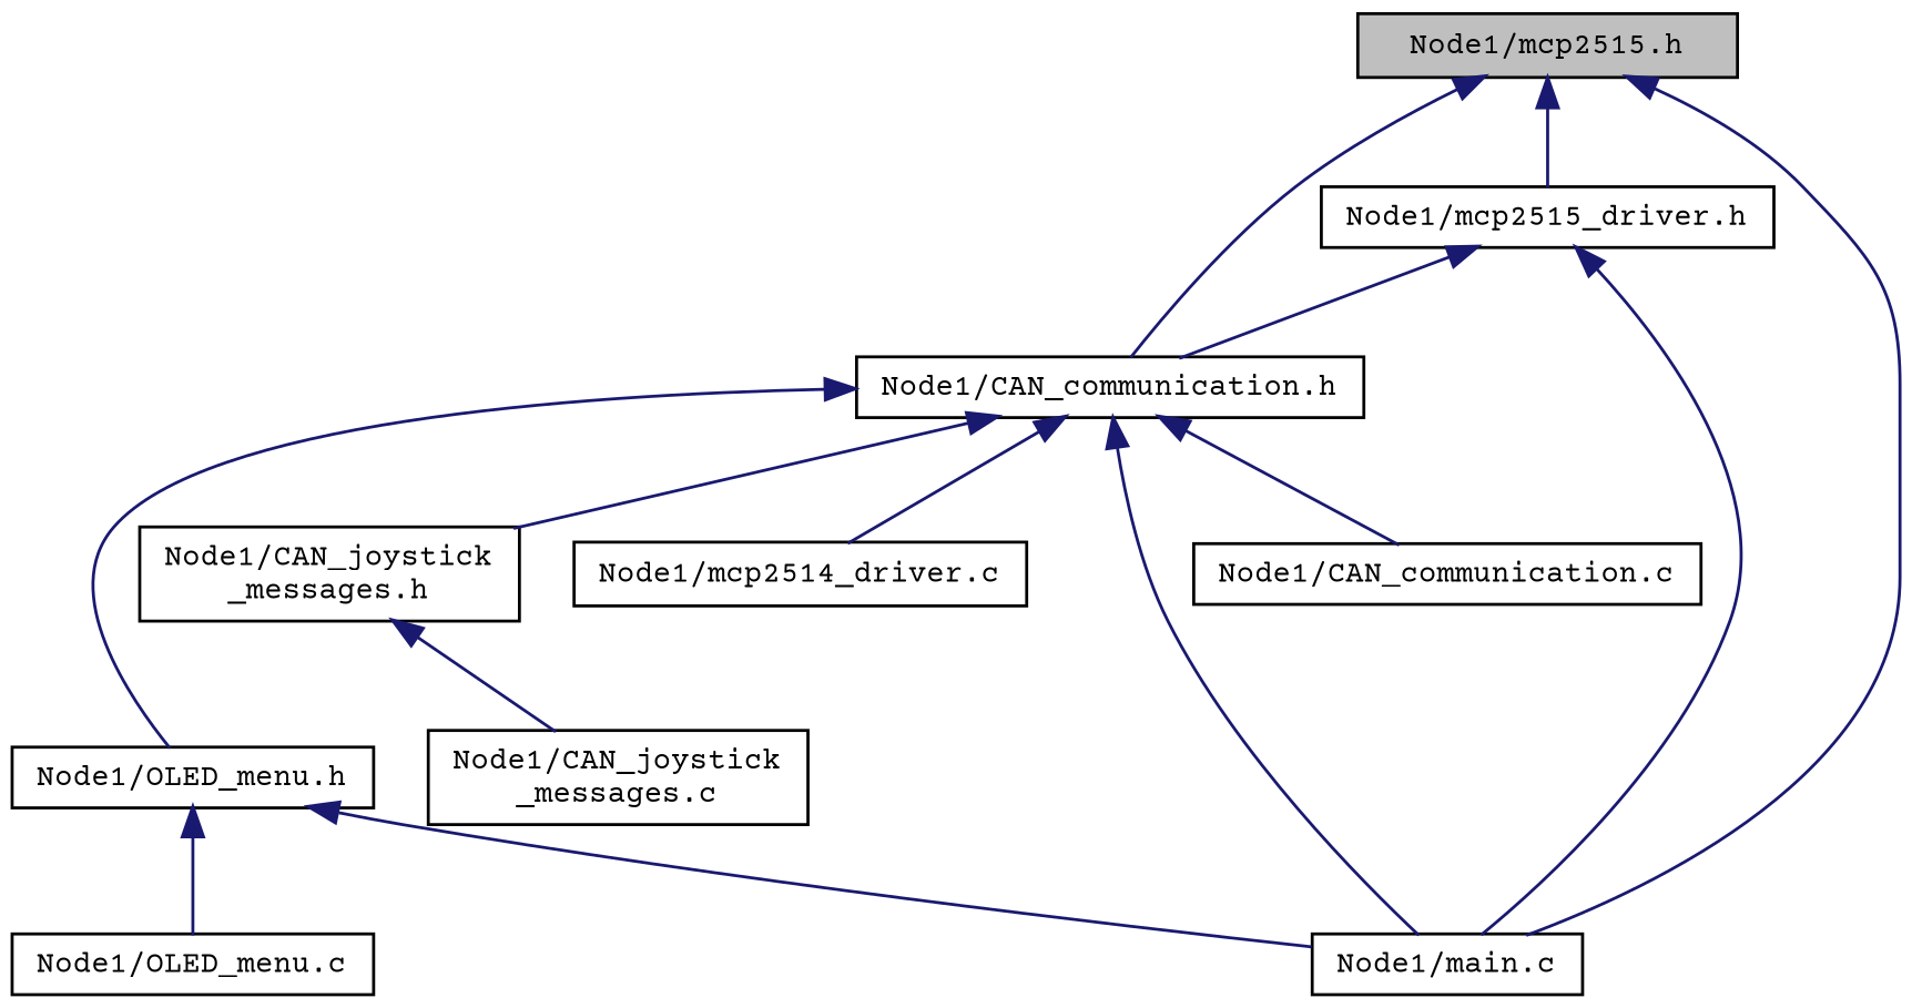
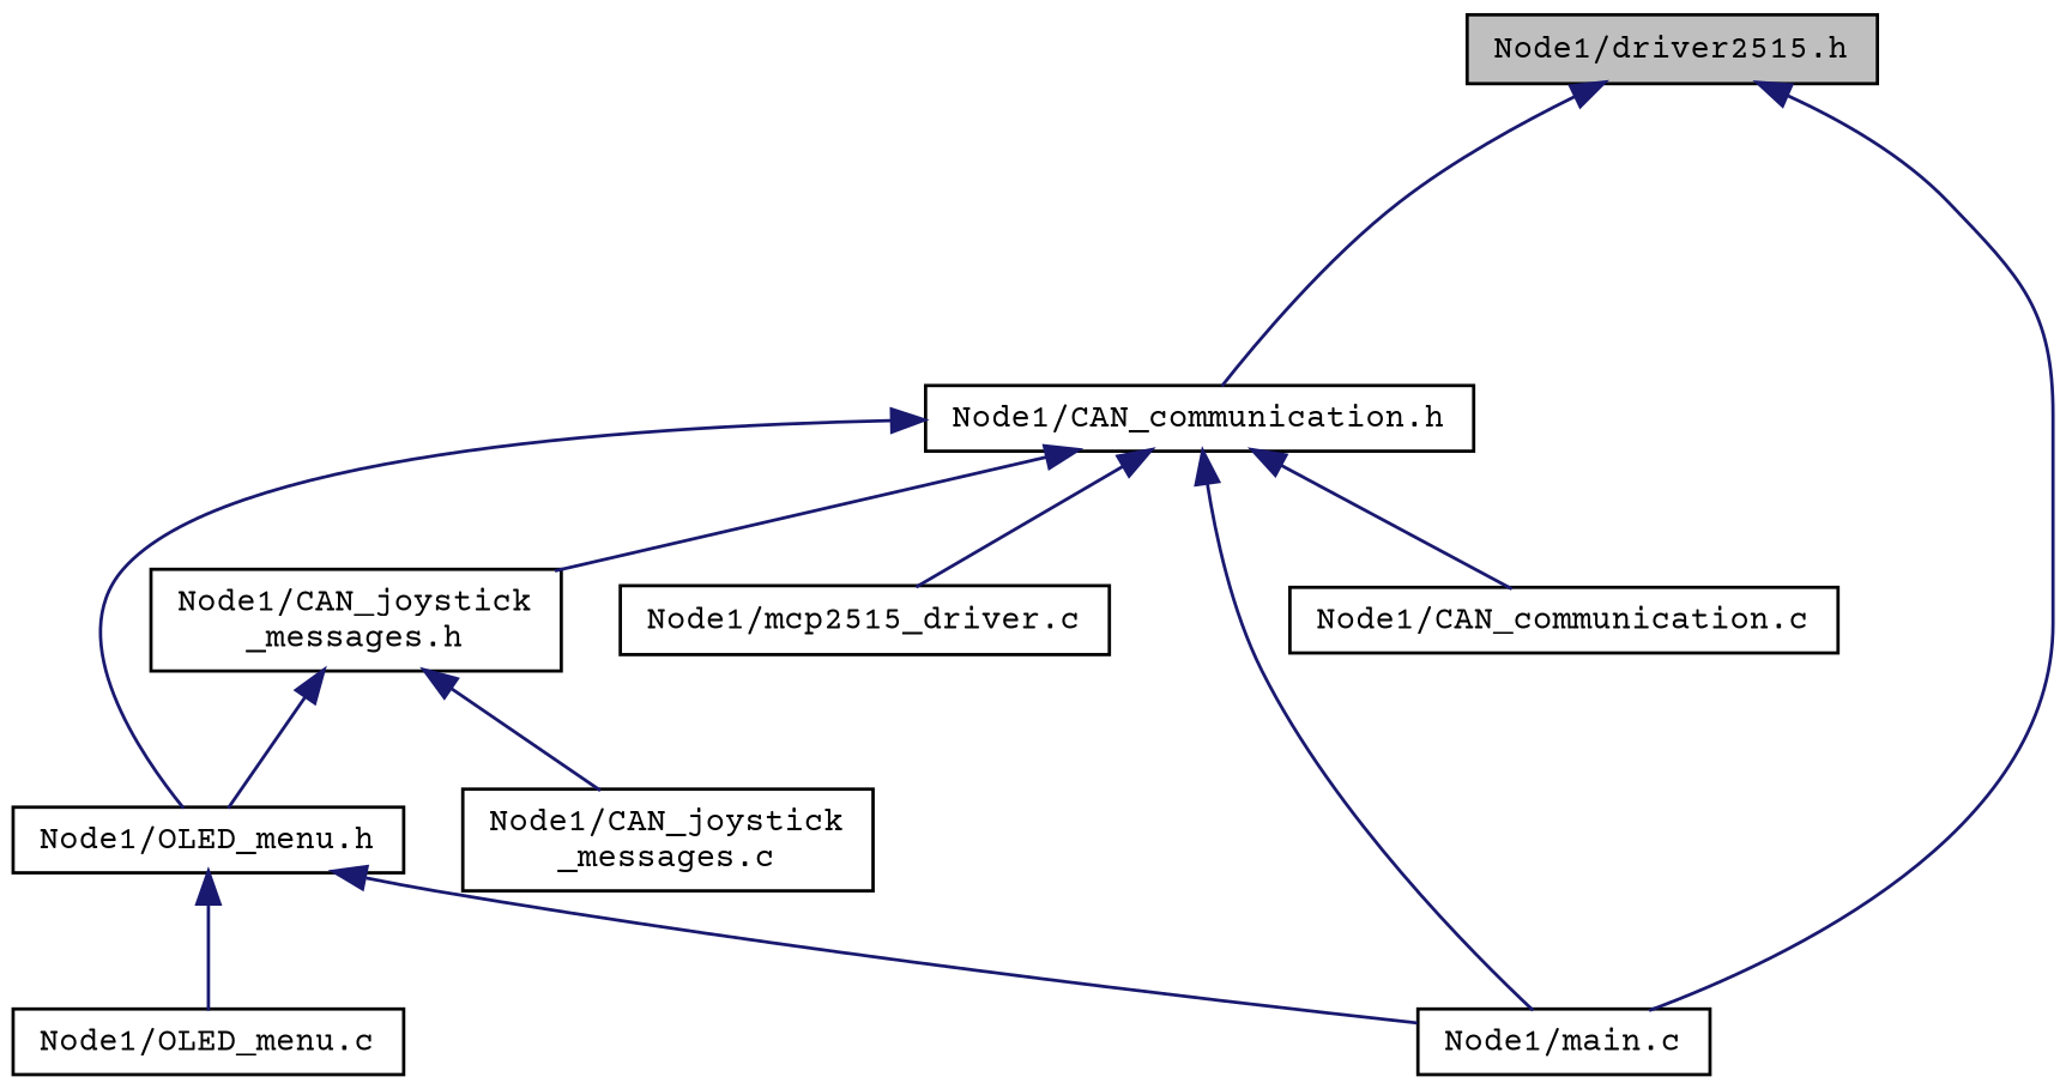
  digraph {
    fontname="Courier Prime"
    node [color=black fillcolor=white fontname="Courier Prime" fontsize=10 shape=record style=filled]
    edge [color=midnightblue dir=back fontname="Courier Prime" fontsize=10 labelfontname=Helvetica labelfontsize=10 style=solid]
-   n1 [fillcolor=grey75 fontcolor=black height=0.2 label="Node1/mcp2515.h" width=0.4]
+   n1 [fillcolor=grey75 fontcolor=black height=0.2 label="Node1/driver2515.h" width=0.4]
    n2 [height=0.2 label="Node1/CAN_communication.h" width=0.4]
-   n3 [height=0.2 label="Node1/mcp2515_driver.h" width=0.4]
    n4 [height=0.2 label="Node1/main.c" width=0.4]
    n5 [height=0.2 label="Node1/CAN_communication.c" width=0.4]
    n6 [height=0.2 label="Node1/CAN_joystick\l_messages.h" width=0.4]
    n7 [height=0.2 label="Node1/OLED_menu.h" width=0.4]
-   n8 [height=0.2 label="Node1/mcp2514_driver.c" width=0.4]
+   n8 [height=0.2 label="Node1/mcp2515_driver.c" width=0.4]
    n9 [height=0.2 label="Node1/CAN_joystick\l_messages.c" width=0.4]
    n10 [height=0.2 label="Node1/OLED_menu.c" width=0.4]
    n1 -> n2
-   n1 -> n3
    n1 -> n4
    n2 -> n4
    n2 -> n5
    n2 -> n6
    n2 -> n7
    n2 -> n8
-   n3 -> n2
-   n3 -> n4
+   n6 -> n7
    n6 -> n9
    n7 -> n4
    n7 -> n10
  }
